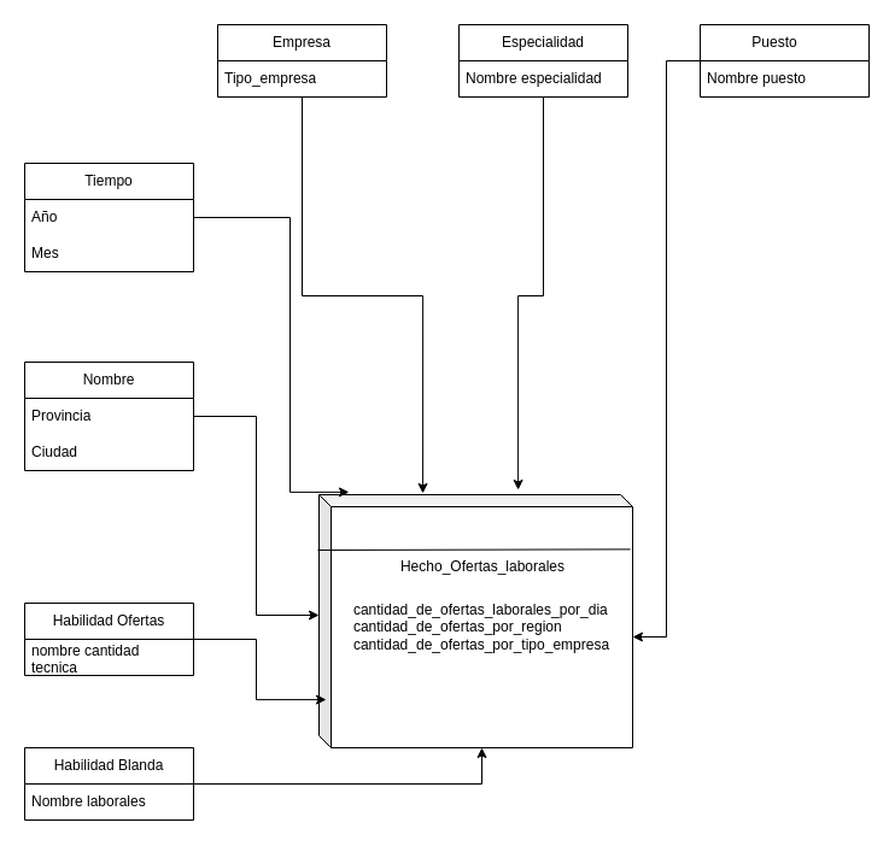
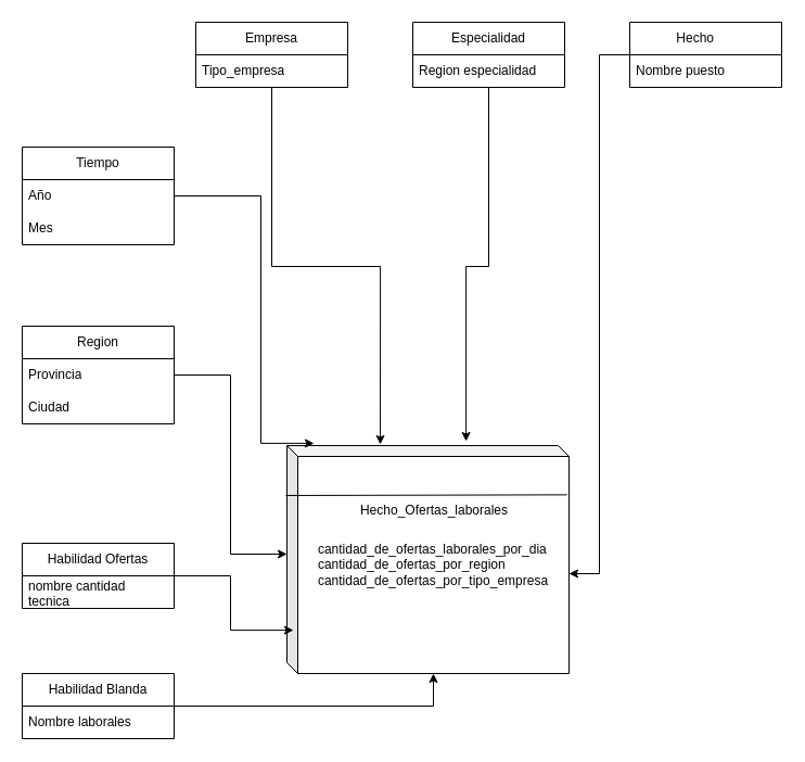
  <mxCell id="0" />
  <mxCell id="1" parent="0" />
  <mxCell id="2" value="&lt;div style=&quot;text-align: -webkit-left;&quot;&gt;cantidad_de_ofertas_laborales_por_dia&lt;/div&gt;&lt;div style=&quot;text-align: -webkit-left;&quot;&gt;cantidad_de_ofertas_por_region&lt;br&gt;&lt;/div&gt;&lt;div style=&quot;text-align: -webkit-left;&quot;&gt;cantidad_de_ofertas_por_tipo_empresa&lt;/div&gt;" style="shape=cube;whiteSpace=wrap;html=1;boundedLbl=1;backgroundOutline=1;darkOpacity=0.05;darkOpacity2=0.1;size=10;" vertex="1" parent="1"><mxGeometry x="264" y="410" width="260" height="210" as="geometry" /></mxCell>
  <mxCell id="3" value="" style="endArrow=none;html=1;rounded=0;entryX=0.993;entryY=0.216;entryDx=0;entryDy=0;entryPerimeter=0;exitX=-0.004;exitY=0.219;exitDx=0;exitDy=0;exitPerimeter=0;" edge="1" parent="1" source="2" target="2"><mxGeometry width="50" height="50" relative="1" as="geometry"><mxPoint x="290" y="455" as="sourcePoint" /><mxPoint x="530" y="385" as="targetPoint" /></mxGeometry></mxCell>
  <mxCell id="4" value="Hecho_Ofertas_laborales" style="text;html=1;strokeColor=none;fillColor=none;align=center;verticalAlign=middle;whiteSpace=wrap;rounded=0;" vertex="1" parent="1"><mxGeometry x="310" y="455" width="180" height="30" as="geometry" /></mxCell>
- <mxCell id="5" value="Nombre" style="swimlane;fontStyle=0;childLayout=stackLayout;horizontal=1;startSize=30;horizontalStack=0;resizeParent=1;resizeParentMax=0;resizeLast=0;collapsible=1;marginBottom=0;whiteSpace=wrap;html=1;" vertex="1" parent="1"><mxGeometry x="20" y="300" width="140" height="90" as="geometry" /></mxCell>
+ <mxCell id="5" value="Region" style="swimlane;fontStyle=0;childLayout=stackLayout;horizontal=1;startSize=30;horizontalStack=0;resizeParent=1;resizeParentMax=0;resizeLast=0;collapsible=1;marginBottom=0;whiteSpace=wrap;html=1;" vertex="1" parent="1"><mxGeometry x="20" y="300" width="140" height="90" as="geometry" /></mxCell>
  <mxCell id="6" value="Provincia" style="text;strokeColor=none;fillColor=none;align=left;verticalAlign=middle;spacingLeft=4;spacingRight=4;overflow=hidden;points=[[0,0.5],[1,0.5]];portConstraint=eastwest;rotatable=0;whiteSpace=wrap;html=1;" vertex="1" parent="5"><mxGeometry y="30" width="140" height="30" as="geometry" /></mxCell>
  <mxCell id="7" value="Ciudad" style="text;strokeColor=none;fillColor=none;align=left;verticalAlign=middle;spacingLeft=4;spacingRight=4;overflow=hidden;points=[[0,0.5],[1,0.5]];portConstraint=eastwest;rotatable=0;whiteSpace=wrap;html=1;" vertex="1" parent="5"><mxGeometry y="60" width="140" height="30" as="geometry" /></mxCell>
  <mxCell id="8" value="Tiempo" style="swimlane;fontStyle=0;childLayout=stackLayout;horizontal=1;startSize=30;horizontalStack=0;resizeParent=1;resizeParentMax=0;resizeLast=0;collapsible=1;marginBottom=0;whiteSpace=wrap;html=1;" vertex="1" parent="1"><mxGeometry x="20" y="135" width="140" height="90" as="geometry" /></mxCell>
  <mxCell id="9" value="Año" style="text;strokeColor=none;fillColor=none;align=left;verticalAlign=middle;spacingLeft=4;spacingRight=4;overflow=hidden;points=[[0,0.5],[1,0.5]];portConstraint=eastwest;rotatable=0;whiteSpace=wrap;html=1;" vertex="1" parent="8"><mxGeometry y="30" width="140" height="30" as="geometry" /></mxCell>
  <mxCell id="10" value="Mes" style="text;strokeColor=none;fillColor=none;align=left;verticalAlign=middle;spacingLeft=4;spacingRight=4;overflow=hidden;points=[[0,0.5],[1,0.5]];portConstraint=eastwest;rotatable=0;whiteSpace=wrap;html=1;" vertex="1" parent="8"><mxGeometry y="60" width="140" height="30" as="geometry" /></mxCell>
  <mxCell id="11" style="edgeStyle=orthogonalEdgeStyle;rounded=0;orthogonalLoop=1;jettySize=auto;html=1;entryX=0.331;entryY=-0.005;entryDx=0;entryDy=0;entryPerimeter=0;" edge="1" parent="1" source="12" target="2"><mxGeometry relative="1" as="geometry"><mxPoint x="350" y="400" as="targetPoint" /></mxGeometry></mxCell>
  <mxCell id="12" value="Empresa" style="swimlane;fontStyle=0;childLayout=stackLayout;horizontal=1;startSize=30;horizontalStack=0;resizeParent=1;resizeParentMax=0;resizeLast=0;collapsible=1;marginBottom=0;whiteSpace=wrap;html=1;" vertex="1" parent="1"><mxGeometry x="180" y="20" width="140" height="60" as="geometry" /></mxCell>
  <mxCell id="13" value="Tipo_empresa" style="text;strokeColor=none;fillColor=none;align=left;verticalAlign=middle;spacingLeft=4;spacingRight=4;overflow=hidden;points=[[0,0.5],[1,0.5]];portConstraint=eastwest;rotatable=0;whiteSpace=wrap;html=1;" vertex="1" parent="12"><mxGeometry y="30" width="140" height="30" as="geometry" /></mxCell>
  <mxCell id="14" value="Especialidad" style="swimlane;fontStyle=0;childLayout=stackLayout;horizontal=1;startSize=30;horizontalStack=0;resizeParent=1;resizeParentMax=0;resizeLast=0;collapsible=1;marginBottom=0;whiteSpace=wrap;html=1;" vertex="1" parent="1"><mxGeometry x="380" y="20" width="140" height="60" as="geometry" /></mxCell>
- <mxCell id="15" value="Nombre especialidad" style="text;strokeColor=none;fillColor=none;align=left;verticalAlign=middle;spacingLeft=4;spacingRight=4;overflow=hidden;points=[[0,0.5],[1,0.5]];portConstraint=eastwest;rotatable=0;whiteSpace=wrap;html=1;" vertex="1" parent="14"><mxGeometry y="30" width="140" height="30" as="geometry" /></mxCell>
- <mxCell id="16" value="Puesto&lt;span style=&quot;white-space: pre;&quot;&gt;&#09;&lt;/span&gt;" style="swimlane;fontStyle=0;childLayout=stackLayout;horizontal=1;startSize=30;horizontalStack=0;resizeParent=1;resizeParentMax=0;resizeLast=0;collapsible=1;marginBottom=0;whiteSpace=wrap;html=1;" vertex="1" parent="1"><mxGeometry x="580" y="20" width="140" height="60" as="geometry" /></mxCell>
+ <mxCell id="15" value="Region especialidad" style="text;strokeColor=none;fillColor=none;align=left;verticalAlign=middle;spacingLeft=4;spacingRight=4;overflow=hidden;points=[[0,0.5],[1,0.5]];portConstraint=eastwest;rotatable=0;whiteSpace=wrap;html=1;" vertex="1" parent="14"><mxGeometry y="30" width="140" height="30" as="geometry" /></mxCell>
+ <mxCell id="16" value="Hecho&lt;span style=&quot;white-space: pre;&quot;&gt;&#09;&lt;/span&gt;" style="swimlane;fontStyle=0;childLayout=stackLayout;horizontal=1;startSize=30;horizontalStack=0;resizeParent=1;resizeParentMax=0;resizeLast=0;collapsible=1;marginBottom=0;whiteSpace=wrap;html=1;" vertex="1" parent="1"><mxGeometry x="580" y="20" width="140" height="60" as="geometry" /></mxCell>
  <mxCell id="17" value="Nombre puesto" style="text;strokeColor=none;fillColor=none;align=left;verticalAlign=middle;spacingLeft=4;spacingRight=4;overflow=hidden;points=[[0,0.5],[1,0.5]];portConstraint=eastwest;rotatable=0;whiteSpace=wrap;html=1;" vertex="1" parent="16"><mxGeometry y="30" width="140" height="30" as="geometry" /></mxCell>
  <mxCell id="18" value="Habilidad Blanda" style="swimlane;fontStyle=0;childLayout=stackLayout;horizontal=1;startSize=30;horizontalStack=0;resizeParent=1;resizeParentMax=0;resizeLast=0;collapsible=1;marginBottom=0;whiteSpace=wrap;html=1;" vertex="1" parent="1"><mxGeometry x="20" y="620" width="140" height="60" as="geometry" /></mxCell>
  <mxCell id="19" value="Nombre laborales" style="text;strokeColor=none;fillColor=none;align=left;verticalAlign=middle;spacingLeft=4;spacingRight=4;overflow=hidden;points=[[0,0.5],[1,0.5]];portConstraint=eastwest;rotatable=0;whiteSpace=wrap;html=1;" vertex="1" parent="18"><mxGeometry y="30" width="140" height="30" as="geometry" /></mxCell>
  <mxCell id="20" value="Habilidad Ofertas" style="swimlane;fontStyle=0;childLayout=stackLayout;horizontal=1;startSize=30;horizontalStack=0;resizeParent=1;resizeParentMax=0;resizeLast=0;collapsible=1;marginBottom=0;whiteSpace=wrap;html=1;" vertex="1" parent="1"><mxGeometry x="20" y="500" width="140" height="60" as="geometry" /></mxCell>
  <mxCell id="21" value="nombre cantidad tecnica" style="text;strokeColor=none;fillColor=none;align=left;verticalAlign=middle;spacingLeft=4;spacingRight=4;overflow=hidden;points=[[0,0.5],[1,0.5]];portConstraint=eastwest;rotatable=0;whiteSpace=wrap;html=1;" vertex="1" parent="20"><mxGeometry y="30" width="140" height="30" as="geometry" /></mxCell>
  <mxCell id="22" style="edgeStyle=orthogonalEdgeStyle;rounded=0;orthogonalLoop=1;jettySize=auto;html=1;entryX=0;entryY=0;entryDx=0;entryDy=100;entryPerimeter=0;" edge="1" parent="1" source="5" target="2"><mxGeometry relative="1" as="geometry" /></mxCell>
  <mxCell id="23" style="edgeStyle=orthogonalEdgeStyle;rounded=0;orthogonalLoop=1;jettySize=auto;html=1;entryX=0.096;entryY=-0.01;entryDx=0;entryDy=0;entryPerimeter=0;" edge="1" parent="1" source="8" target="2"><mxGeometry relative="1" as="geometry"><Array as="points"><mxPoint x="240" y="180" /><mxPoint x="240" y="408" /></Array></mxGeometry></mxCell>
  <mxCell id="24" style="edgeStyle=orthogonalEdgeStyle;rounded=0;orthogonalLoop=1;jettySize=auto;html=1;entryX=0.635;entryY=-0.019;entryDx=0;entryDy=0;entryPerimeter=0;" edge="1" parent="1" source="14" target="2"><mxGeometry relative="1" as="geometry" /></mxCell>
  <mxCell id="25" style="edgeStyle=orthogonalEdgeStyle;rounded=0;orthogonalLoop=1;jettySize=auto;html=1;entryX=1;entryY=0.562;entryDx=0;entryDy=0;entryPerimeter=0;" edge="1" parent="1" source="16" target="2"><mxGeometry relative="1" as="geometry" /></mxCell>
  <mxCell id="26" style="edgeStyle=orthogonalEdgeStyle;rounded=0;orthogonalLoop=1;jettySize=auto;html=1;entryX=0.023;entryY=0.81;entryDx=0;entryDy=0;entryPerimeter=0;" edge="1" parent="1" source="20" target="2"><mxGeometry relative="1" as="geometry" /></mxCell>
  <mxCell id="27" style="edgeStyle=orthogonalEdgeStyle;rounded=0;orthogonalLoop=1;jettySize=auto;html=1;entryX=0;entryY=0;entryDx=135;entryDy=210;entryPerimeter=0;" edge="1" parent="1" source="18" target="2"><mxGeometry relative="1" as="geometry" /></mxCell>
